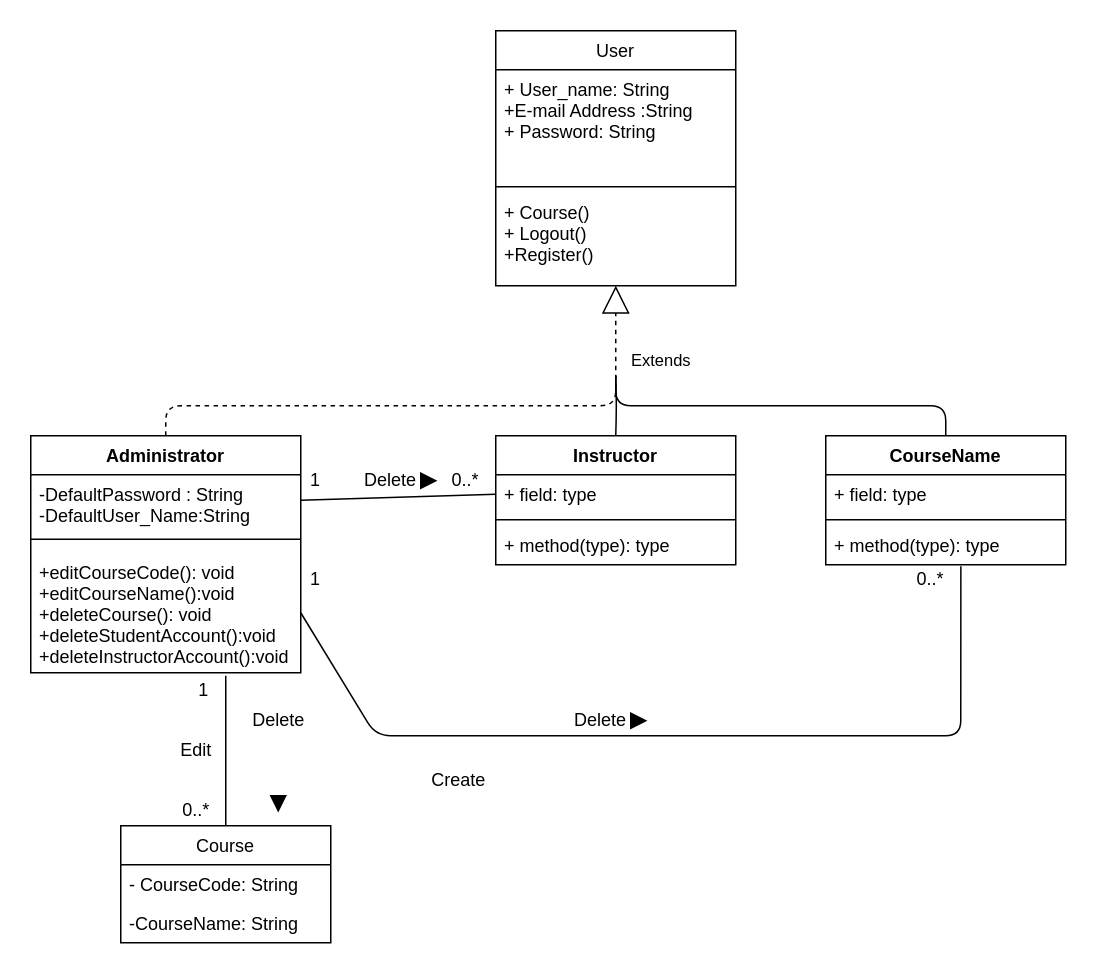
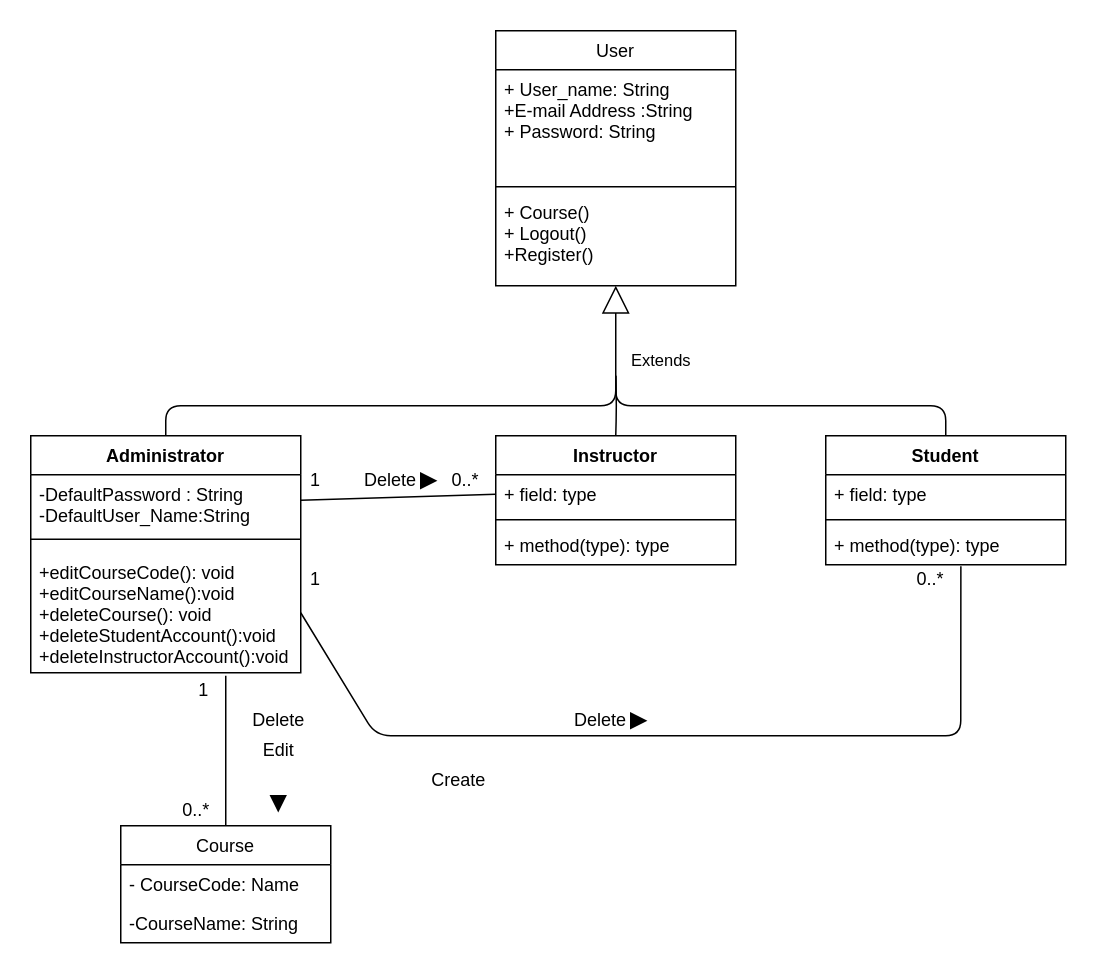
  <mxCell id="0" />
  <mxCell id="1" parent="0" />
  <mxCell id="2" value="User" style="swimlane;fontStyle=0;align=center;verticalAlign=top;childLayout=stackLayout;horizontal=1;startSize=26;horizontalStack=0;resizeParent=1;resizeParentMax=0;resizeLast=0;collapsible=1;marginBottom=0;" parent="1" vertex="1"><mxGeometry x="330" y="20" width="160" height="170" as="geometry" /></mxCell>
  <mxCell id="3" value="+ User_name: String&#10;+E-mail Address :String&#10;+ Password: String" style="text;strokeColor=none;fillColor=none;align=left;verticalAlign=top;spacingLeft=4;spacingRight=4;overflow=hidden;rotatable=0;points=[[0,0.5],[1,0.5]];portConstraint=eastwest;" parent="2" vertex="1"><mxGeometry y="26" width="160" height="74" as="geometry" /></mxCell>
  <mxCell id="4" value="" style="line;strokeWidth=1;fillColor=none;align=left;verticalAlign=middle;spacingTop=-1;spacingLeft=3;spacingRight=3;rotatable=0;labelPosition=right;points=[];portConstraint=eastwest;" parent="2" vertex="1"><mxGeometry y="100" width="160" height="8" as="geometry" /></mxCell>
  <mxCell id="5" value="+ Course()&#10;+ Logout()&#10;+Register()&#10;" style="text;strokeColor=none;fillColor=none;align=left;verticalAlign=top;spacingLeft=4;spacingRight=4;overflow=hidden;rotatable=0;points=[[0,0.5],[1,0.5]];portConstraint=eastwest;" parent="2" vertex="1"><mxGeometry y="108" width="160" height="62" as="geometry" /></mxCell>
  <mxCell id="6" value=" Administrator" style="swimlane;fontStyle=1;align=center;verticalAlign=top;childLayout=stackLayout;horizontal=1;startSize=26;horizontalStack=0;resizeParent=1;resizeParentMax=0;resizeLast=0;collapsible=1;marginBottom=0;" parent="1" vertex="1"><mxGeometry x="20" y="290" width="180" height="158" as="geometry" /></mxCell>
  <mxCell id="7" value="-DefaultPassword : String&#10;-DefaultUser_Name:String&#10;" style="text;strokeColor=none;fillColor=none;align=left;verticalAlign=top;spacingLeft=4;spacingRight=4;overflow=hidden;rotatable=0;points=[[0,0.5],[1,0.5]];portConstraint=eastwest;" parent="6" vertex="1"><mxGeometry y="26" width="180" height="34" as="geometry" /></mxCell>
  <mxCell id="8" value="" style="line;strokeWidth=1;fillColor=none;align=left;verticalAlign=middle;spacingTop=-1;spacingLeft=3;spacingRight=3;rotatable=0;labelPosition=right;points=[];portConstraint=eastwest;" parent="6" vertex="1"><mxGeometry y="60" width="180" height="18" as="geometry" /></mxCell>
  <mxCell id="9" value="+editCourseCode(): void&#10;+editCourseName():void&#10;+deleteCourse(): void&#10;+deleteStudentAccount():void&#10;+deleteInstructorAccount():void&#10;&#10;" style="text;strokeColor=none;fillColor=none;align=left;verticalAlign=top;spacingLeft=4;spacingRight=4;overflow=hidden;rotatable=0;points=[[0,0.5],[1,0.5]];portConstraint=eastwest;" parent="6" vertex="1"><mxGeometry y="78" width="180" height="80" as="geometry" /></mxCell>
  <mxCell id="10" value="Instructor" style="swimlane;fontStyle=1;align=center;verticalAlign=top;childLayout=stackLayout;horizontal=1;startSize=26;horizontalStack=0;resizeParent=1;resizeParentMax=0;resizeLast=0;collapsible=1;marginBottom=0;" parent="1" vertex="1"><mxGeometry x="330" y="290" width="160" height="86" as="geometry" /></mxCell>
  <mxCell id="11" value="+ field: type" style="text;strokeColor=none;fillColor=none;align=left;verticalAlign=top;spacingLeft=4;spacingRight=4;overflow=hidden;rotatable=0;points=[[0,0.5],[1,0.5]];portConstraint=eastwest;" parent="10" vertex="1"><mxGeometry y="26" width="160" height="26" as="geometry" /></mxCell>
  <mxCell id="12" value="" style="line;strokeWidth=1;fillColor=none;align=left;verticalAlign=middle;spacingTop=-1;spacingLeft=3;spacingRight=3;rotatable=0;labelPosition=right;points=[];portConstraint=eastwest;" parent="10" vertex="1"><mxGeometry y="52" width="160" height="8" as="geometry" /></mxCell>
  <mxCell id="13" value="+ method(type): type" style="text;strokeColor=none;fillColor=none;align=left;verticalAlign=top;spacingLeft=4;spacingRight=4;overflow=hidden;rotatable=0;points=[[0,0.5],[1,0.5]];portConstraint=eastwest;" parent="10" vertex="1"><mxGeometry y="60" width="160" height="26" as="geometry" /></mxCell>
- <mxCell id="14" value="CourseName" style="swimlane;fontStyle=1;align=center;verticalAlign=top;childLayout=stackLayout;horizontal=1;startSize=26;horizontalStack=0;resizeParent=1;resizeParentMax=0;resizeLast=0;collapsible=1;marginBottom=0;" parent="1" vertex="1"><mxGeometry x="550" y="290" width="160" height="86" as="geometry" /></mxCell>
+ <mxCell id="14" value="Student" style="swimlane;fontStyle=1;align=center;verticalAlign=top;childLayout=stackLayout;horizontal=1;startSize=26;horizontalStack=0;resizeParent=1;resizeParentMax=0;resizeLast=0;collapsible=1;marginBottom=0;" parent="1" vertex="1"><mxGeometry x="550" y="290" width="160" height="86" as="geometry" /></mxCell>
  <mxCell id="15" value="+ field: type" style="text;strokeColor=none;fillColor=none;align=left;verticalAlign=top;spacingLeft=4;spacingRight=4;overflow=hidden;rotatable=0;points=[[0,0.5],[1,0.5]];portConstraint=eastwest;" parent="14" vertex="1"><mxGeometry y="26" width="160" height="26" as="geometry" /></mxCell>
  <mxCell id="16" value="" style="line;strokeWidth=1;fillColor=none;align=left;verticalAlign=middle;spacingTop=-1;spacingLeft=3;spacingRight=3;rotatable=0;labelPosition=right;points=[];portConstraint=eastwest;" parent="14" vertex="1"><mxGeometry y="52" width="160" height="8" as="geometry" /></mxCell>
  <mxCell id="17" value="+ method(type): type" style="text;strokeColor=none;fillColor=none;align=left;verticalAlign=top;spacingLeft=4;spacingRight=4;overflow=hidden;rotatable=0;points=[[0,0.5],[1,0.5]];portConstraint=eastwest;" parent="14" vertex="1"><mxGeometry y="60" width="160" height="26" as="geometry" /></mxCell>
- <mxCell id="18" value="Extends" style="endArrow=block;endSize=16;endFill=0;html=1;entryX=0.5;entryY=1;entryDx=0;entryDy=0;exitX=0.5;exitY=0;exitDx=0;exitDy=0;dashed=1;" parent="1" source="6" target="2" edge="1"><mxGeometry x="0.749" y="-30" width="160" relative="1" as="geometry"><mxPoint x="171" y="290" as="sourcePoint" /><mxPoint x="470" y="270" as="targetPoint" /><Array as="points"><mxPoint x="110" y="270" /><mxPoint x="410" y="270" /></Array><mxPoint as="offset" /></mxGeometry></mxCell>
+ <mxCell id="18" value="Extends" style="endArrow=block;endSize=16;endFill=0;html=1;entryX=0.5;entryY=1;entryDx=0;entryDy=0;exitX=0.5;exitY=0;exitDx=0;exitDy=0;" parent="1" source="6" target="2" edge="1"><mxGeometry x="0.749" y="-30" width="160" relative="1" as="geometry"><mxPoint x="171" y="290" as="sourcePoint" /><mxPoint x="470" y="270" as="targetPoint" /><Array as="points"><mxPoint x="110" y="270" /><mxPoint x="410" y="270" /></Array><mxPoint as="offset" /></mxGeometry></mxCell>
  <mxCell id="19" value="" style="endArrow=none;html=1;edgeStyle=orthogonalEdgeStyle;" parent="1" target="10" edge="1"><mxGeometry relative="1" as="geometry"><mxPoint x="410" y="250" as="sourcePoint" /><mxPoint x="470" y="270" as="targetPoint" /></mxGeometry></mxCell>
  <mxCell id="20" value="" style="endArrow=none;html=1;edgeStyle=orthogonalEdgeStyle;entryX=0.5;entryY=0;entryDx=0;entryDy=0;" parent="1" target="14" edge="1"><mxGeometry relative="1" as="geometry"><mxPoint x="410" y="250" as="sourcePoint" /><mxPoint x="470" y="270" as="targetPoint" /><Array as="points"><mxPoint x="410" y="270" /><mxPoint x="630" y="270" /></Array></mxGeometry></mxCell>
  <mxCell id="21" value="Course" style="swimlane;fontStyle=0;childLayout=stackLayout;horizontal=1;startSize=26;fillColor=none;horizontalStack=0;resizeParent=1;resizeParentMax=0;resizeLast=0;collapsible=1;marginBottom=0;" parent="1" vertex="1"><mxGeometry x="80" y="550" width="140" height="78" as="geometry" /></mxCell>
- <mxCell id="22" value="- CourseCode: String" style="text;strokeColor=none;fillColor=none;align=left;verticalAlign=top;spacingLeft=4;spacingRight=4;overflow=hidden;rotatable=0;points=[[0,0.5],[1,0.5]];portConstraint=eastwest;" parent="21" vertex="1"><mxGeometry y="26" width="140" height="26" as="geometry" /></mxCell>
+ <mxCell id="22" value="- CourseCode: Name" style="text;strokeColor=none;fillColor=none;align=left;verticalAlign=top;spacingLeft=4;spacingRight=4;overflow=hidden;rotatable=0;points=[[0,0.5],[1,0.5]];portConstraint=eastwest;" parent="21" vertex="1"><mxGeometry y="26" width="140" height="26" as="geometry" /></mxCell>
  <mxCell id="23" value="-CourseName: String &#10;" style="text;strokeColor=none;fillColor=none;align=left;verticalAlign=top;spacingLeft=4;spacingRight=4;overflow=hidden;rotatable=0;points=[[0,0.5],[1,0.5]];portConstraint=eastwest;" parent="21" vertex="1"><mxGeometry y="52" width="140" height="26" as="geometry" /></mxCell>
  <mxCell id="24" value="1" style="text;html=1;align=center;verticalAlign=middle;resizable=0;points=[];autosize=1;strokeColor=none;" parent="1" vertex="1"><mxGeometry x="125" y="450" width="20" height="20" as="geometry" /></mxCell>
  <mxCell id="25" value="Create" style="text;html=1;align=center;verticalAlign=middle;resizable=0;points=[];autosize=1;strokeColor=none;" parent="1" vertex="1"><mxGeometry x="280" y="510" width="50" height="20" as="geometry" /></mxCell>
  <mxCell id="26" value="" style="triangle;whiteSpace=wrap;html=1;direction=south;fillColor=#000000;" parent="1" vertex="1"><mxGeometry x="180" y="530" width="10" height="10" as="geometry" /></mxCell>
  <mxCell id="27" value="" style="endArrow=none;html=1;entryX=0;entryY=0.5;entryDx=0;entryDy=0;exitX=1;exitY=0.5;exitDx=0;exitDy=0;" parent="1" source="7" target="11" edge="1"><mxGeometry width="50" height="50" relative="1" as="geometry"><mxPoint x="250" y="410" as="sourcePoint" /><mxPoint x="300" y="360" as="targetPoint" /></mxGeometry></mxCell>
  <mxCell id="28" value="Delete" style="text;html=1;strokeColor=none;fillColor=none;align=center;verticalAlign=middle;whiteSpace=wrap;rounded=0;" parent="1" vertex="1"><mxGeometry x="240" y="310" width="40" height="20" as="geometry" /></mxCell>
  <mxCell id="29" value="1" style="text;html=1;strokeColor=none;fillColor=none;align=center;verticalAlign=middle;whiteSpace=wrap;rounded=0;" parent="1" vertex="1"><mxGeometry x="190" y="310" width="40" height="20" as="geometry" /></mxCell>
  <mxCell id="30" value="0..*" style="text;html=1;strokeColor=none;fillColor=none;align=center;verticalAlign=middle;whiteSpace=wrap;rounded=0;" parent="1" vertex="1"><mxGeometry x="290" y="310" width="40" height="20" as="geometry" /></mxCell>
  <mxCell id="31" value="" style="triangle;whiteSpace=wrap;html=1;fillColor=#000000;" parent="1" vertex="1"><mxGeometry x="280" y="315" width="10" height="10" as="geometry" /></mxCell>
  <mxCell id="32" value="" style="endArrow=none;html=1;exitX=1;exitY=0.5;exitDx=0;exitDy=0;entryX=0.563;entryY=1.038;entryDx=0;entryDy=0;entryPerimeter=0;" parent="1" source="9" target="17" edge="1"><mxGeometry width="50" height="50" relative="1" as="geometry"><mxPoint x="250" y="410" as="sourcePoint" /><mxPoint x="300" y="360" as="targetPoint" /><Array as="points"><mxPoint x="250" y="490" /><mxPoint x="360" y="490" /><mxPoint x="640" y="490" /></Array></mxGeometry></mxCell>
  <mxCell id="33" value="Delete" style="text;html=1;strokeColor=none;fillColor=none;align=center;verticalAlign=middle;whiteSpace=wrap;rounded=0;" parent="1" vertex="1"><mxGeometry x="380" y="470" width="40" height="20" as="geometry" /></mxCell>
  <mxCell id="34" value="" style="triangle;whiteSpace=wrap;html=1;fillColor=#000000;" parent="1" vertex="1"><mxGeometry x="420" y="475" width="10" height="10" as="geometry" /></mxCell>
  <mxCell id="35" value="0..*" style="text;html=1;strokeColor=none;fillColor=none;align=center;verticalAlign=middle;whiteSpace=wrap;rounded=0;" parent="1" vertex="1"><mxGeometry x="600" y="376" width="40" height="20" as="geometry" /></mxCell>
  <mxCell id="36" value="1" style="text;html=1;strokeColor=none;fillColor=none;align=center;verticalAlign=middle;whiteSpace=wrap;rounded=0;" parent="1" vertex="1"><mxGeometry x="190" y="376" width="40" height="20" as="geometry" /></mxCell>
- <mxCell id="37" value="Edit" style="text;html=1;align=center;verticalAlign=middle;resizable=0;points=[];autosize=1;strokeColor=none;" parent="1" vertex="1"><mxGeometry x="110" y="490" width="40" height="20" as="geometry" /></mxCell>
+ <mxCell id="37" value="Edit" style="text;html=1;align=center;verticalAlign=middle;resizable=0;points=[];autosize=1;strokeColor=none;" parent="1" vertex="1"><mxGeometry x="165" y="490" width="40" height="20" as="geometry" /></mxCell>
  <mxCell id="38" value="Delete" style="text;html=1;align=center;verticalAlign=middle;resizable=0;points=[];autosize=1;strokeColor=none;" parent="1" vertex="1"><mxGeometry x="160" y="470" width="50" height="20" as="geometry" /></mxCell>
  <mxCell id="39" value="" style="endArrow=none;html=1;entryX=0.5;entryY=0;entryDx=0;entryDy=0;" parent="1" target="21" edge="1"><mxGeometry width="50" height="50" relative="1" as="geometry"><mxPoint x="150" y="450" as="sourcePoint" /><mxPoint x="300" y="310" as="targetPoint" /></mxGeometry></mxCell>
  <mxCell id="40" value="0..*" style="text;html=1;align=center;verticalAlign=middle;resizable=0;points=[];autosize=1;strokeColor=none;" parent="1" vertex="1"><mxGeometry x="115" y="530" width="30" height="20" as="geometry" /></mxCell>
